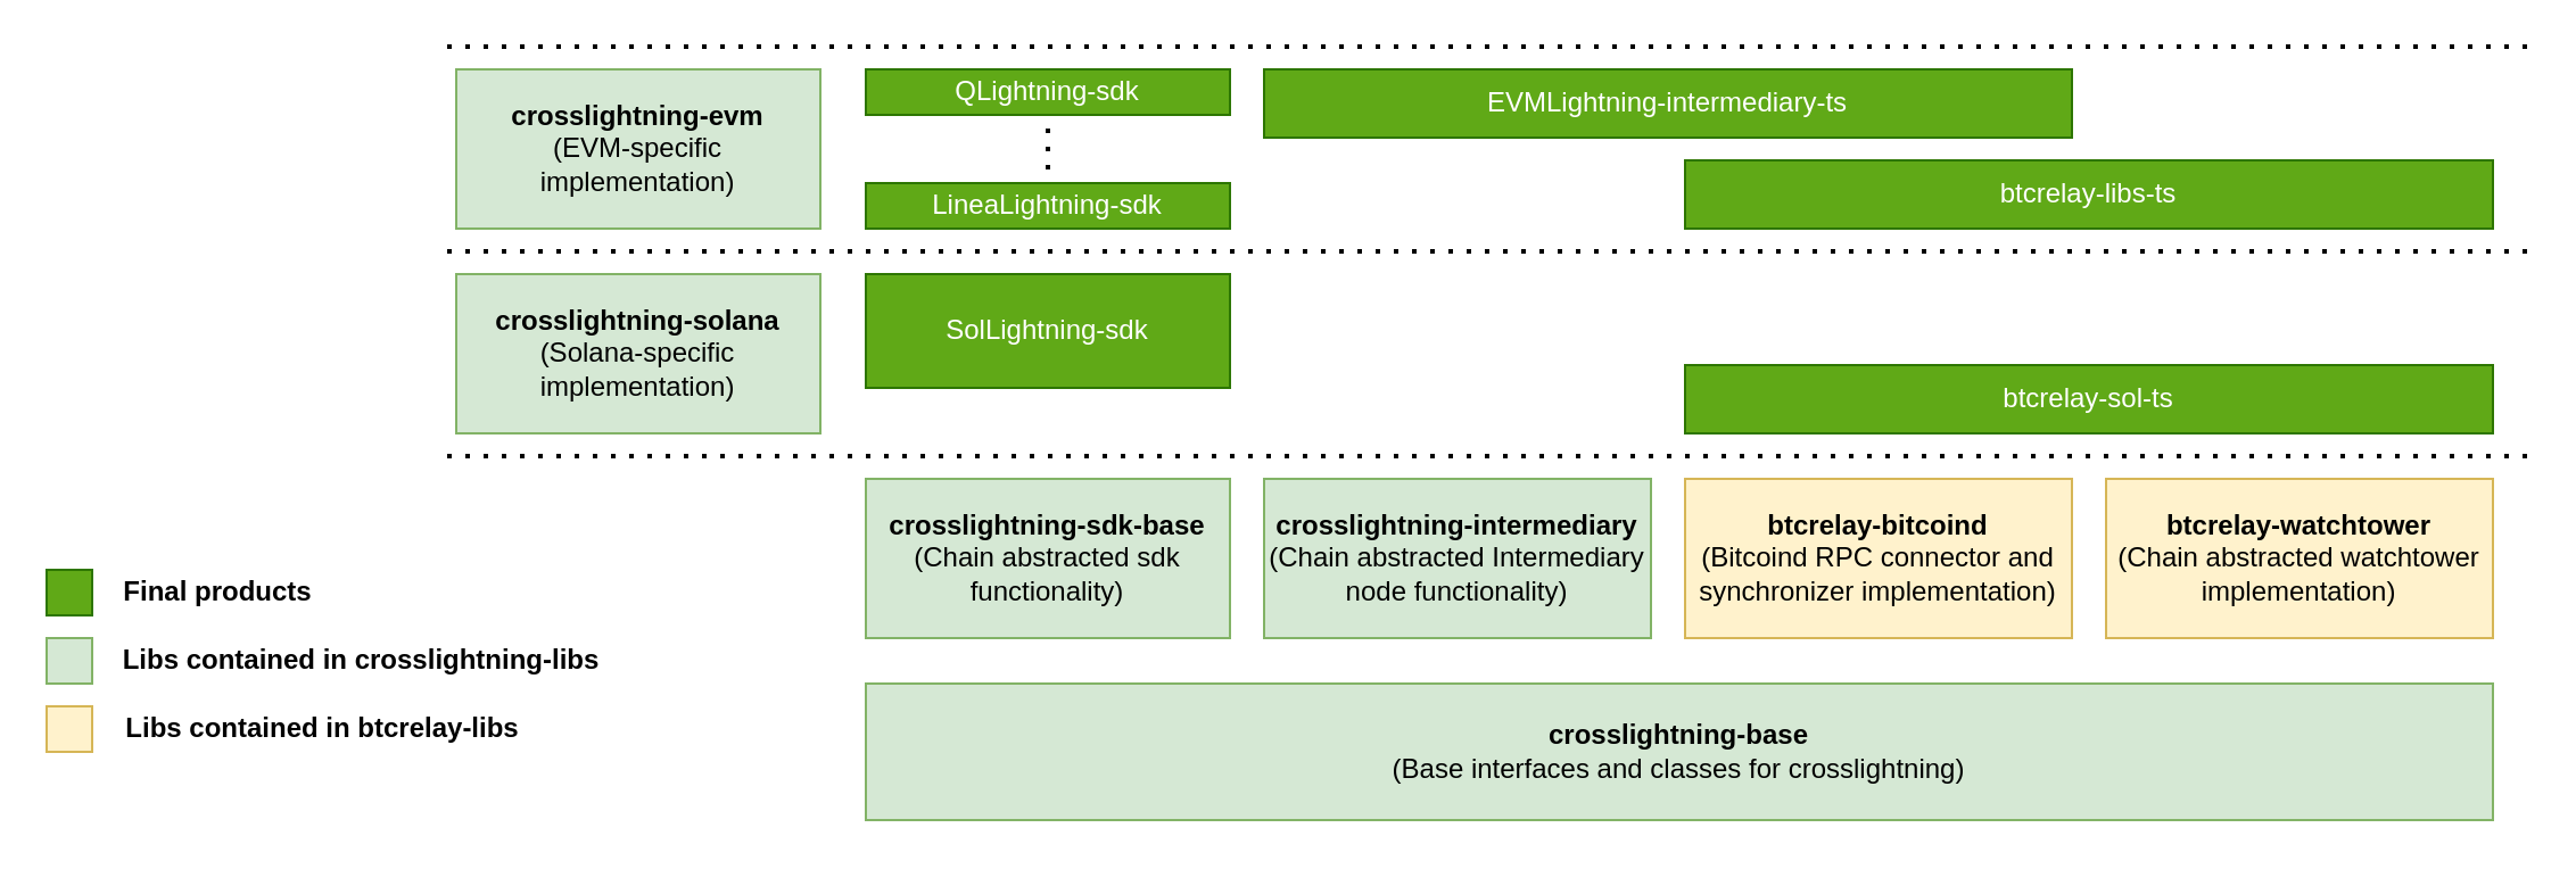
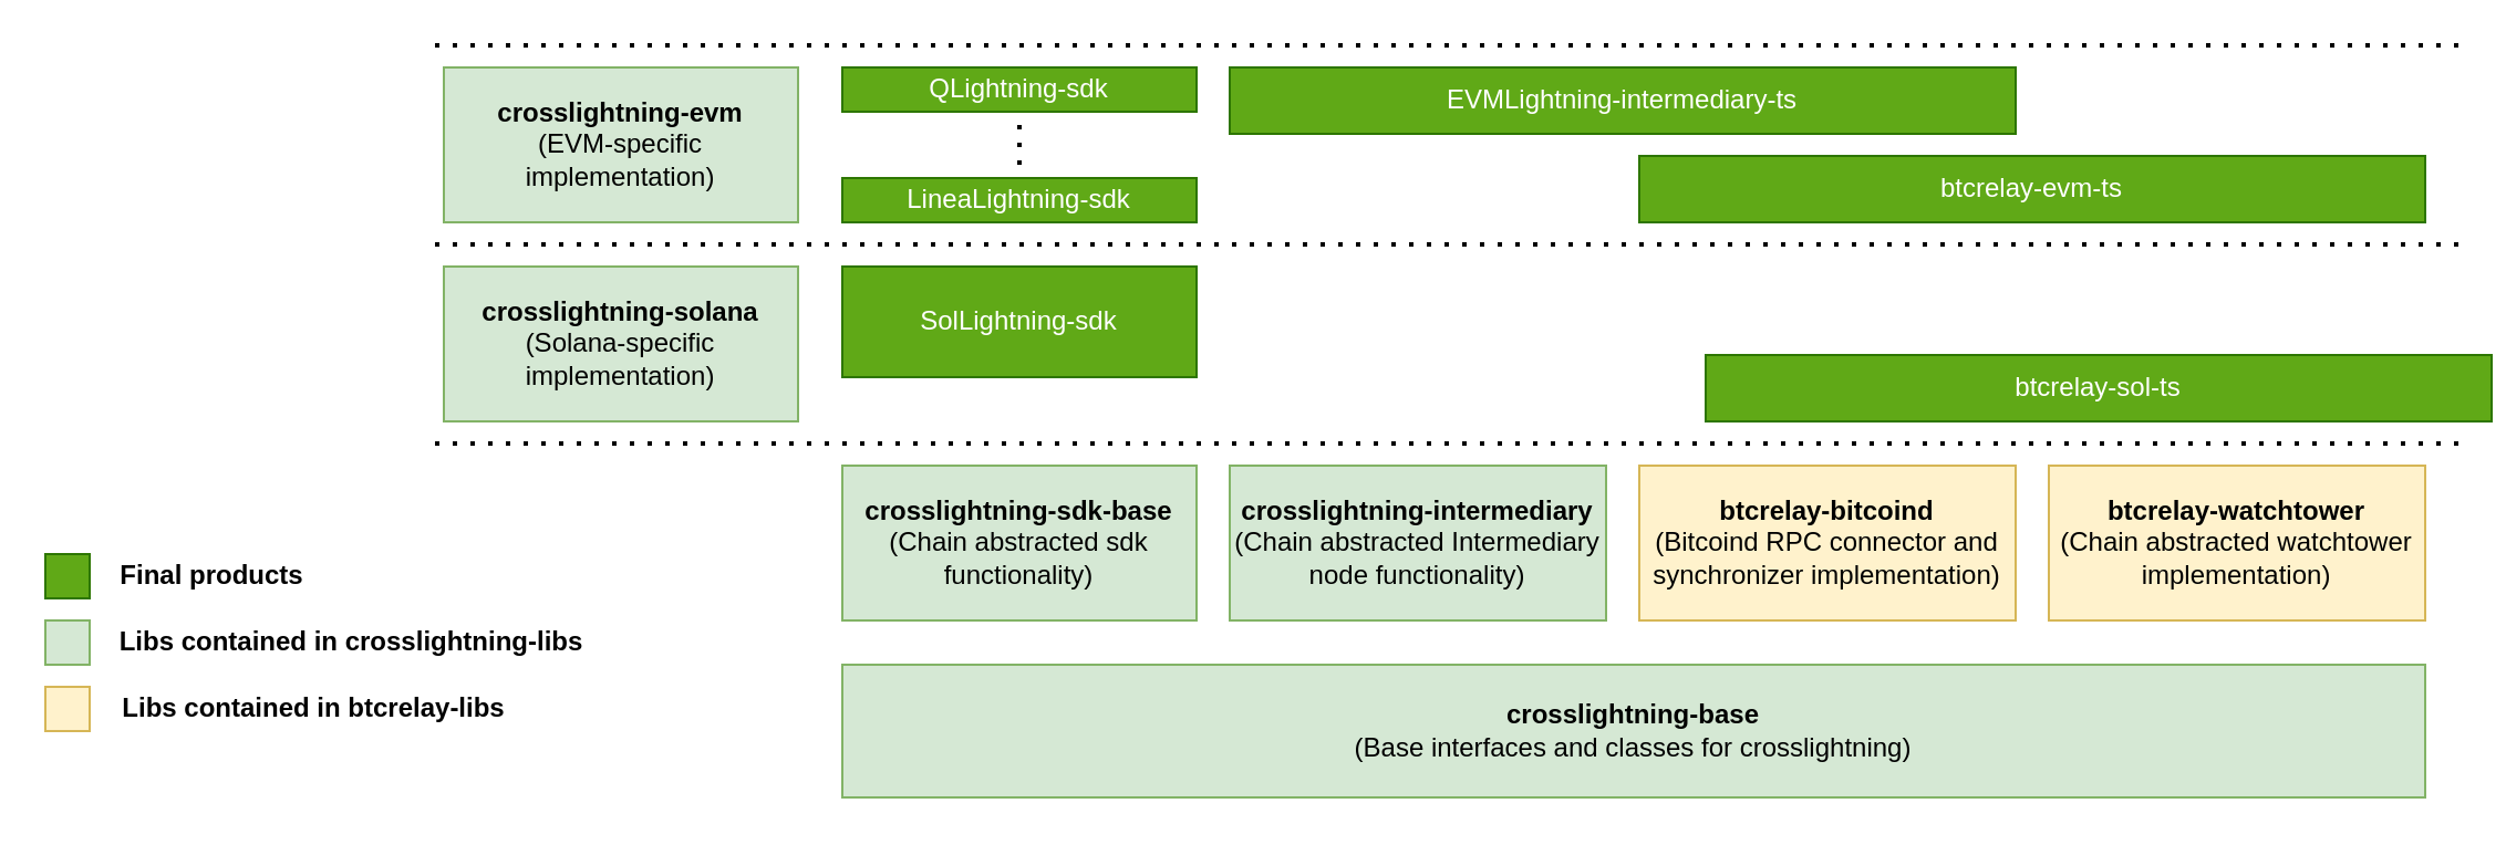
  <mxCell id="0" />
  <mxCell id="1" parent="0" />
  <mxCell id="2" value="&lt;b&gt;crosslightning-sdk-base&lt;br&gt;&lt;/b&gt;(Chain abstracted sdk functionality)" style="rounded=0;whiteSpace=wrap;html=1;" parent="1" vertex="1"><mxGeometry x="380" y="210" width="160" height="60" as="geometry" /></mxCell>
  <mxCell id="3" value="&lt;b&gt;crosslightning-intermediary&lt;br&gt;&lt;/b&gt;(Chain abstracted Intermediary node functionality)" style="rounded=0;whiteSpace=wrap;html=1;fillColor=#fff2cc;strokeColor=#d6b656;" parent="1" vertex="1"><mxGeometry x="555" y="210" width="170" height="70" as="geometry" /></mxCell>
  <mxCell id="4" value="&lt;b&gt;btcrelay-bitcoind&lt;br&gt;&lt;/b&gt;(Bitcoind RPC connector and synchronizer implementation)" style="rounded=0;whiteSpace=wrap;html=1;fillColor=#fff2cc;strokeColor=#d6b656;" parent="1" vertex="1"><mxGeometry x="740" y="210" width="170" height="70" as="geometry" /></mxCell>
  <mxCell id="5" value="&lt;b&gt;crosslightning-solana&lt;br&gt;&lt;/b&gt;(Solana-specific implementation)" style="rounded=0;whiteSpace=wrap;html=1;" parent="1" vertex="1"><mxGeometry x="200" y="120" width="160" height="70" as="geometry" /></mxCell>
  <mxCell id="6" value="SolLightning-sdk" style="rounded=0;whiteSpace=wrap;html=1;fillColor=#60a917;strokeColor=#2D7600;fontColor=#ffffff;" parent="1" vertex="1"><mxGeometry x="380" y="120" width="160" height="50" as="geometry" /></mxCell>
- <mxCell id="7" value="btcrelay-sol-ts" style="rounded=0;whiteSpace=wrap;html=1;fillColor=#60a917;strokeColor=#2D7600;fontColor=#ffffff;" parent="1" vertex="1"><mxGeometry x="740" y="160" width="355" height="30" as="geometry" /></mxCell>
+ <mxCell id="7" value="btcrelay-sol-ts" style="rounded=0;whiteSpace=wrap;html=1;fillColor=#60a917;strokeColor=#2D7600;fontColor=#ffffff;" parent="1" vertex="1"><mxGeometry x="770" y="160" width="355" height="30" as="geometry" /></mxCell>
  <mxCell id="8" value="" style="endArrow=none;dashed=1;html=1;dashPattern=1 3;strokeWidth=2;rounded=0;" parent="1" edge="1"><mxGeometry width="50" height="50" relative="1" as="geometry"><mxPoint x="1110" y="200" as="sourcePoint" /><mxPoint x="190" y="200" as="targetPoint" /></mxGeometry></mxCell>
  <mxCell id="9" value="" style="endArrow=none;dashed=1;html=1;dashPattern=1 3;strokeWidth=2;rounded=0;" parent="1" edge="1"><mxGeometry width="50" height="50" relative="1" as="geometry"><mxPoint x="1110" y="110" as="sourcePoint" /><mxPoint x="190" y="110" as="targetPoint" /></mxGeometry></mxCell>
  <mxCell id="10" value="&lt;b&gt;crosslightning-evm&lt;br&gt;&lt;/b&gt;(EVM-specific implementation)" style="rounded=0;whiteSpace=wrap;html=1;fillColor=#d5e8d4;strokeColor=#82b366;" parent="1" vertex="1"><mxGeometry x="200" y="30" width="160" height="70" as="geometry" /></mxCell>
  <mxCell id="11" value="" style="endArrow=none;dashed=1;html=1;dashPattern=1 3;strokeWidth=2;rounded=0;" parent="1" edge="1"><mxGeometry width="50" height="50" relative="1" as="geometry"><mxPoint x="1110" y="20" as="sourcePoint" /><mxPoint x="190" y="20" as="targetPoint" /></mxGeometry></mxCell>
  <mxCell id="12" value="LineaLightning-sdk" style="rounded=0;whiteSpace=wrap;html=1;fillColor=#60a917;fontColor=#ffffff;strokeColor=#2D7600;" parent="1" vertex="1"><mxGeometry x="380" y="80" width="160" height="20" as="geometry" /></mxCell>
- <mxCell id="13" value="btcrelay-libs-ts" style="rounded=0;whiteSpace=wrap;html=1;fillColor=#60a917;fontColor=#ffffff;strokeColor=#2D7600;" parent="1" vertex="1"><mxGeometry x="740" y="70" width="355" height="30" as="geometry" /></mxCell>
+ <mxCell id="13" value="btcrelay-evm-ts" style="rounded=0;whiteSpace=wrap;html=1;fillColor=#60a917;fontColor=#ffffff;strokeColor=#2D7600;" parent="1" vertex="1"><mxGeometry x="740" y="70" width="355" height="30" as="geometry" /></mxCell>
  <mxCell id="14" value="EVMLightning-intermediary-ts" style="rounded=0;whiteSpace=wrap;html=1;fillColor=#60a917;fontColor=#ffffff;strokeColor=#2D7600;" parent="1" vertex="1"><mxGeometry x="555" y="30" width="355" height="30" as="geometry" /></mxCell>
  <mxCell id="15" value="&lt;b&gt;crosslightning-sdk-base&lt;br&gt;&lt;/b&gt;(Chain abstracted sdk functionality)" style="rounded=0;whiteSpace=wrap;html=1;fillColor=#d5e8d4;strokeColor=#82b366;" parent="1" vertex="1"><mxGeometry x="380" y="210" width="160" height="70" as="geometry" /></mxCell>
  <mxCell id="16" value="&lt;b&gt;crosslightning-solana&lt;br&gt;&lt;/b&gt;(Solana-specific implementation)" style="rounded=0;whiteSpace=wrap;html=1;fillColor=#d5e8d4;strokeColor=#82b366;" parent="1" vertex="1"><mxGeometry x="200" y="120" width="160" height="70" as="geometry" /></mxCell>
  <mxCell id="17" value="&lt;b&gt;crosslightning-base&lt;br&gt;&lt;/b&gt;(Base interfaces and classes for crosslightning)" style="rounded=0;whiteSpace=wrap;html=1;fillColor=#fff2cc;strokeColor=#d6b656;" parent="1" vertex="1"><mxGeometry x="380" y="300" width="715" height="60" as="geometry" /></mxCell>
  <mxCell id="18" value="" style="rounded=0;whiteSpace=wrap;html=1;fillColor=#60a917;strokeColor=#2D7600;fontColor=#ffffff;" parent="1" vertex="1"><mxGeometry x="20" y="250" width="20" height="20" as="geometry" /></mxCell>
  <mxCell id="19" value="" style="rounded=0;whiteSpace=wrap;html=1;fillColor=#d5e8d4;strokeColor=#82b366;" parent="1" vertex="1"><mxGeometry x="20" y="280" width="20" height="20" as="geometry" /></mxCell>
  <mxCell id="20" value="&lt;b&gt;Final products&lt;/b&gt;" style="text;html=1;align=center;verticalAlign=middle;resizable=0;points=[];autosize=1;strokeColor=none;fillColor=none;" parent="1" vertex="1"><mxGeometry x="40" y="245" width="110" height="30" as="geometry" /></mxCell>
  <mxCell id="21" value="&lt;b&gt;Libs contained in crosslightning-libs&lt;br&gt;&lt;/b&gt;" style="text;html=1;align=center;verticalAlign=middle;resizable=0;points=[];autosize=1;strokeColor=none;fillColor=none;" parent="1" vertex="1"><mxGeometry x="43" y="275" width="230" height="30" as="geometry" /></mxCell>
  <mxCell id="22" value="&lt;b&gt;btcrelay-watchtower&lt;br&gt;&lt;/b&gt;(Chain abstracted watchtower implementation)" style="rounded=0;whiteSpace=wrap;html=1;fillColor=#fff2cc;strokeColor=#d6b656;" parent="1" vertex="1"><mxGeometry x="925" y="210" width="170" height="70" as="geometry" /></mxCell>
  <mxCell id="23" value="&lt;div&gt;&lt;b&gt;Libs contained in btcrelay-libs&lt;/b&gt;&lt;/div&gt;" style="text;html=1;align=center;verticalAlign=middle;resizable=0;points=[];autosize=1;strokeColor=none;fillColor=none;" parent="1" vertex="1"><mxGeometry x="41" y="305" width="200" height="30" as="geometry" /></mxCell>
  <mxCell id="24" value="&lt;br&gt;&lt;b&gt;&lt;br&gt;&lt;/b&gt;" style="rounded=0;whiteSpace=wrap;html=1;fillColor=#fff2cc;strokeColor=#d6b656;" parent="1" vertex="1"><mxGeometry x="20" y="310" width="20" height="20" as="geometry" /></mxCell>
  <mxCell id="25" value="&lt;b&gt;crosslightning-base&lt;br&gt;&lt;/b&gt;(Base interfaces and classes for crosslightning)" style="rounded=0;whiteSpace=wrap;html=1;fillColor=#d5e8d4;strokeColor=#82b366;" parent="1" vertex="1"><mxGeometry x="380" y="300" width="715" height="60" as="geometry" /></mxCell>
  <mxCell id="26" value="&lt;b&gt;crosslightning-intermediary&lt;br&gt;&lt;/b&gt;(Chain abstracted Intermediary node functionality)" style="rounded=0;whiteSpace=wrap;html=1;fillColor=#d5e8d4;strokeColor=#82b366;" parent="1" vertex="1"><mxGeometry x="555" y="210" width="170" height="70" as="geometry" /></mxCell>
  <mxCell id="27" value="QLightning-sdk" style="rounded=0;whiteSpace=wrap;html=1;fillColor=#60a917;fontColor=#ffffff;strokeColor=#2D7600;" vertex="1" parent="1"><mxGeometry x="380" y="30" width="160" height="20" as="geometry" /></mxCell>
  <mxCell id="28" value="" style="endArrow=none;dashed=1;html=1;dashPattern=1 3;strokeWidth=2;rounded=0;jumpSize=6;startSize=6;targetPerimeterSpacing=0;exitX=0.5;exitY=0;exitDx=0;exitDy=0;" edge="1" parent="1"><mxGeometry width="50" height="50" relative="1" as="geometry"><mxPoint x="460" y="74" as="sourcePoint" /><mxPoint x="460" y="54" as="targetPoint" /><Array as="points" /></mxGeometry></mxCell>
